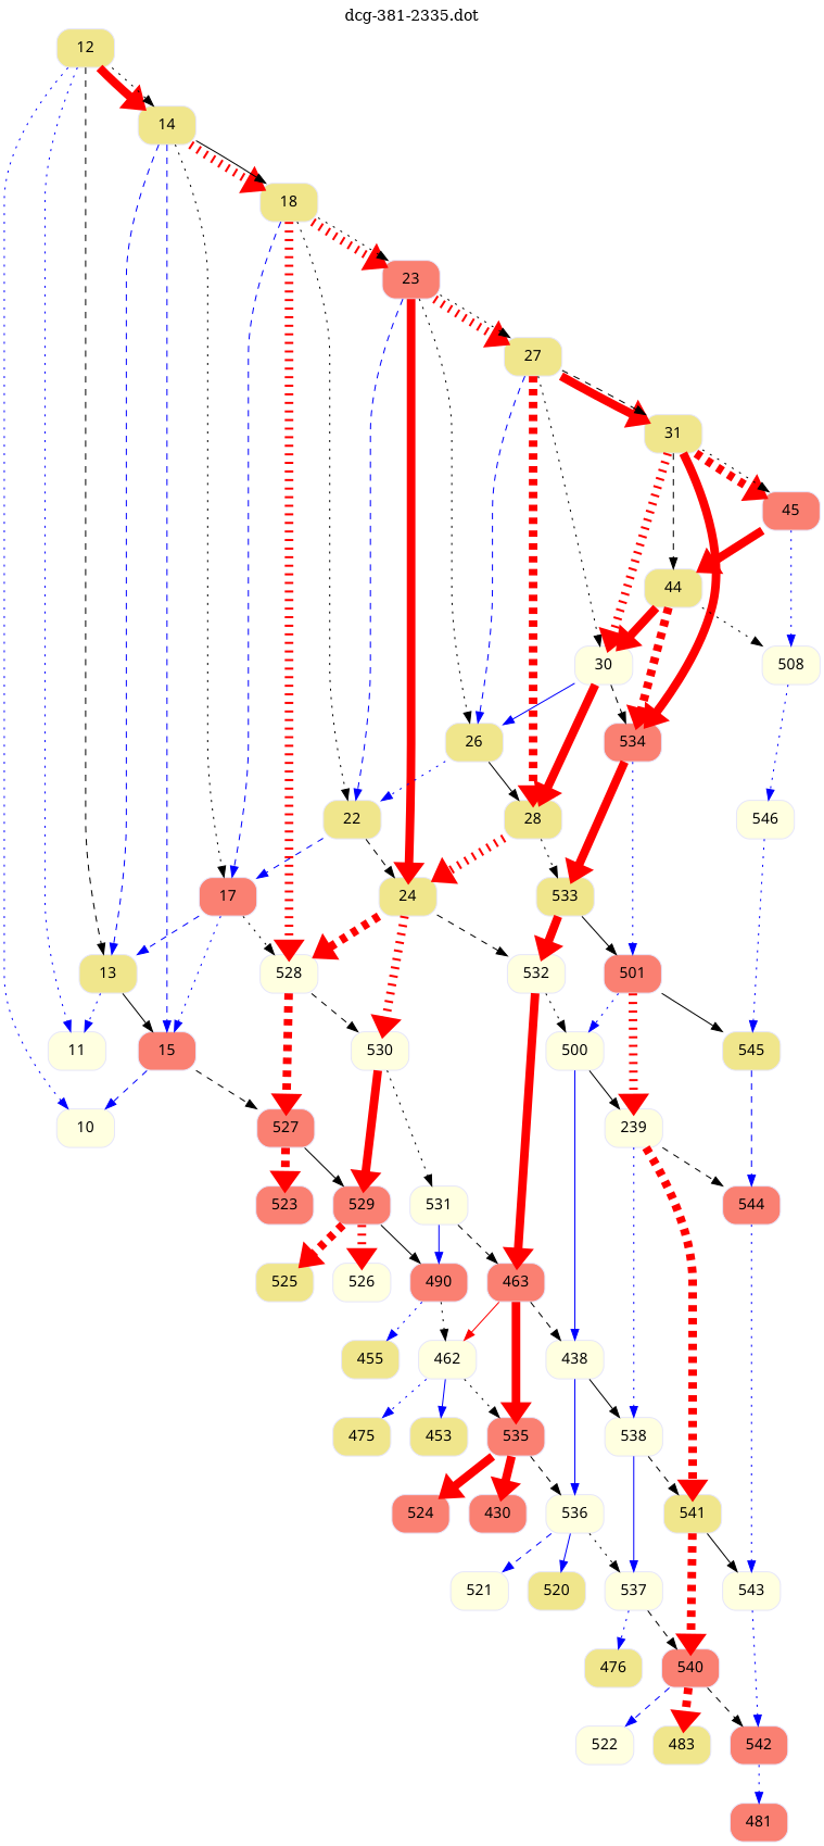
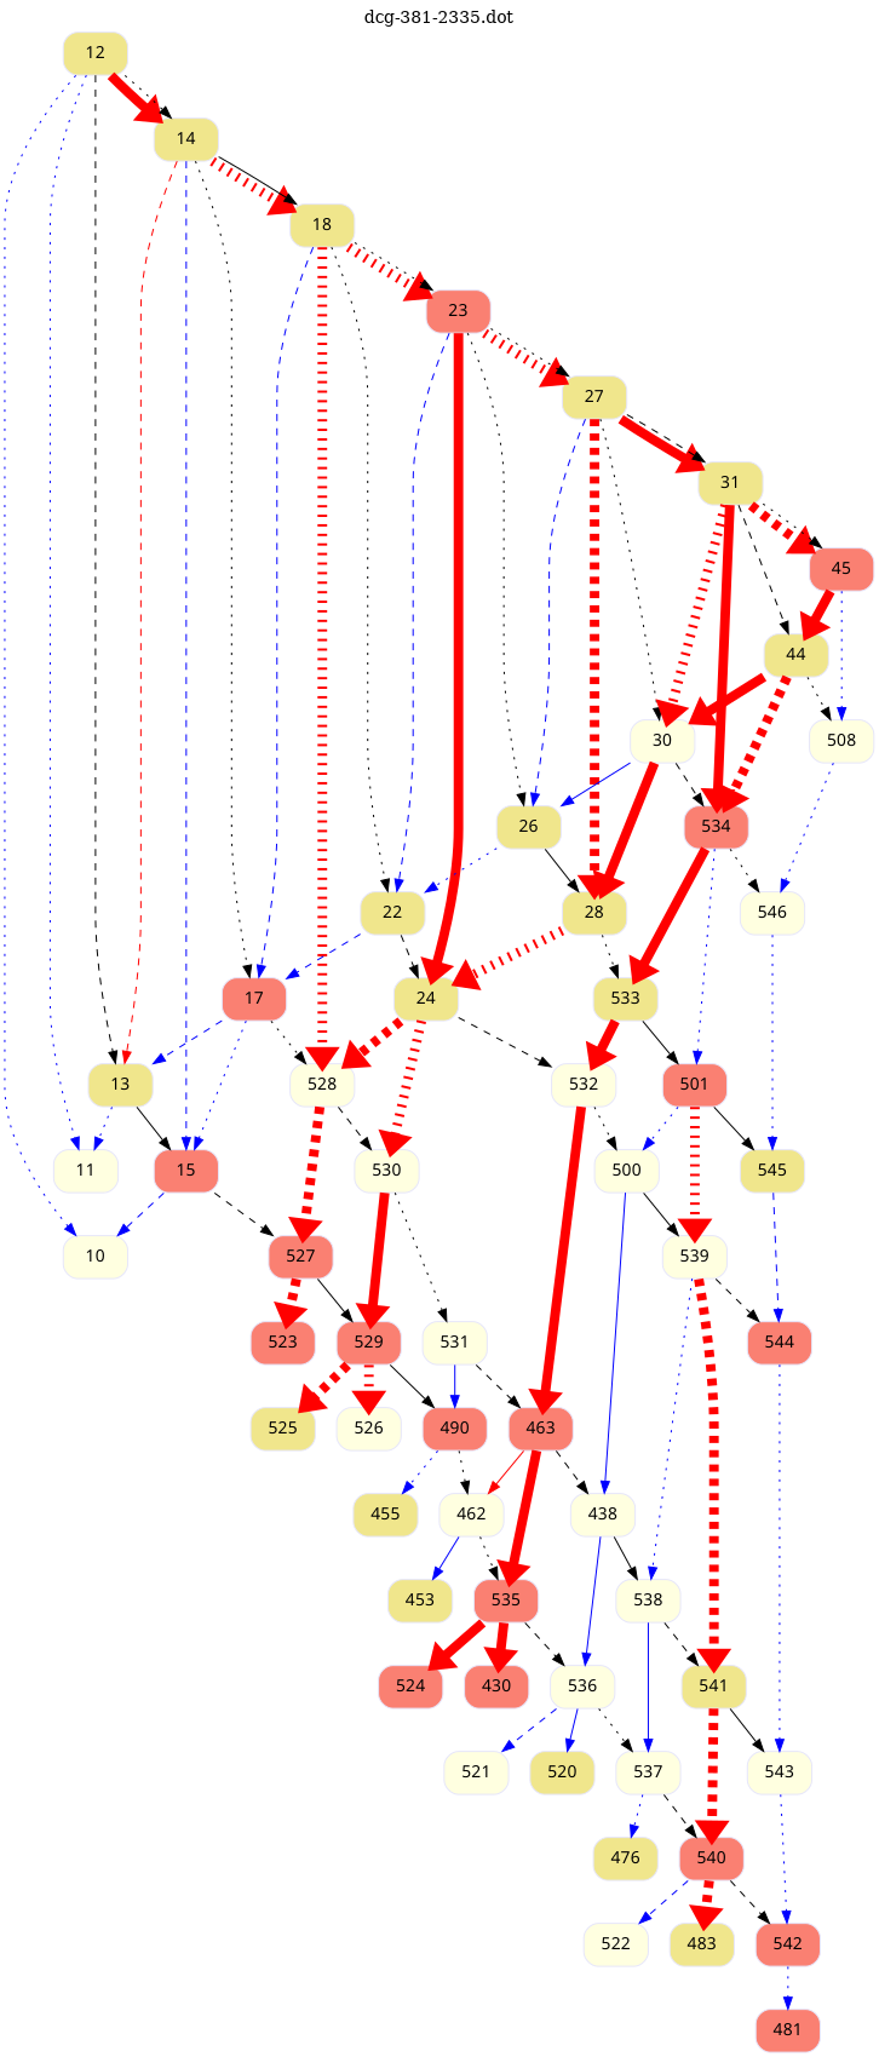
  digraph {
    label="dcg-381-2335.dot"
    labelloc=t
    node [color=lavender fillcolor=khaki fontname="sans-serif" shape=box style="rounded,filled"]
    edge [style=dotted]
    n1 [label=12]
    n2 [fillcolor=lightyellow label=11]
    n3 [fillcolor=lightyellow label=10]
    n4 [label=14]
    n5 [label=13]
    n6 [fillcolor=salmon label=15]
    n7 [label=18]
    n8 [fillcolor=salmon label=17]
    n9 [fillcolor=salmon label=527]
    n10 [fillcolor=lightyellow label=528]
    n11 [fillcolor=salmon label=23]
    n12 [label=22]
    n13 [fillcolor=salmon label=529]
    n14 [fillcolor=salmon label=523]
    n15 [fillcolor=lightyellow label=530]
    n16 [label=24]
    n17 [label=27]
    n18 [label=26]
    n19 [fillcolor=lightyellow label=531]
    n20 [fillcolor=lightyellow label=532]
    n21 [label=28]
    n22 [label=31]
    n23 [fillcolor=lightyellow label=30]
    n24 [fillcolor=lightyellow label=500]
    n25 [fillcolor=salmon label=463]
    n26 [label=533]
    n27 [fillcolor=salmon label=534]
    n28 [fillcolor=salmon label=45]
    n29 [label=44]
    n30 [fillcolor=salmon label=501]
    n31 [fillcolor=lightyellow label=546]
    n32 [fillcolor=lightyellow label=508]
    n33 [label=545]
-   n34 [fillcolor=lightyellow label=239]
+   n34 [fillcolor=lightyellow label=539]
    n35 [fillcolor=salmon label=544]
    n36 [fillcolor=lightyellow label=543]
    n37 [fillcolor=salmon label=542]
    n38 [fillcolor=salmon label=481]
    n39 [fillcolor=lightyellow label=438]
    n40 [fillcolor=lightyellow label=538]
    n41 [label=541]
    n42 [fillcolor=lightyellow label=536]
    n43 [fillcolor=lightyellow label=537]
    n44 [fillcolor=salmon label=540]
    n45 [label=476]
    n46 [label=483]
    n47 [fillcolor=lightyellow label=522]
    n48 [label=520]
    n49 [fillcolor=lightyellow label=521]
    n50 [fillcolor=salmon label=490]
    n51 [fillcolor=lightyellow label=462]
    n52 [fillcolor=salmon label=535]
    n53 [label=455]
    n54 [label=453]
-   n55 [label=475]
    n56 [fillcolor=salmon label=524]
    n57 [fillcolor=salmon label=430]
    n58 [fillcolor=lightyellow label=526]
    n59 [label=525]
    n1 -> n2 [color=blue penwidth=1]
    n1 -> n3 [color=blue penwidth=1]
    n1 -> n4 [color=red penwidth=8 style=solid]
    n1 -> n4
    n1 -> n5 [style=dashed]
-   n4 -> n5 [color=blue penwidth=1 style=dashed]
+   n4 -> n5 [color=red penwidth=1 style=dashed]
    n4 -> n6 [color=blue penwidth=1 style=dashed]
    n4 -> n7 [color=red penwidth=8]
    n4 -> n7 [style=solid]
    n4 -> n8
    n5 -> n2 [color=blue penwidth=1]
    n5 -> n6 [style=solid]
    n6 -> n3 [color=blue penwidth=1 style=dashed]
    n6 -> n9 [style=dashed]
    n7 -> n8 [color=blue penwidth=1 style=dashed]
    n7 -> n10 [color=red penwidth=8]
    n7 -> n11 [color=red penwidth=8]
    n7 -> n11
    n7 -> n12
    n8 -> n5 [color=blue penwidth=1 style=dashed]
    n8 -> n6 [color=blue penwidth=1]
    n8 -> n10
    n9 -> n13 [style=solid]
    n9 -> n14 [color=red penwidth=8 style=dashed]
    n10 -> n9 [color=red penwidth=8 style=dashed]
    n10 -> n15 [style=dashed]
    n11 -> n12 [color=blue penwidth=1 style=dashed]
    n11 -> n16 [color=red penwidth=8 style=solid]
    n11 -> n17 [color=red penwidth=8]
    n11 -> n17
    n11 -> n18
    n12 -> n8 [color=blue penwidth=1 style=dashed]
    n12 -> n16 [style=dashed]
    n13 -> n50 [style=solid]
    n13 -> n58 [color=red penwidth=8]
    n13 -> n59 [color=red penwidth=8 style=dashed]
    n15 -> n13 [color=red penwidth=8 style=solid]
    n15 -> n19
    n16 -> n10 [color=red penwidth=8 style=dashed]
    n16 -> n15 [color=red penwidth=8]
    n16 -> n20 [style=dashed]
    n17 -> n18 [color=blue penwidth=1 style=dashed]
    n17 -> n21 [color=red penwidth=8 style=dashed]
    n17 -> n22 [color=red penwidth=8 style=solid]
    n17 -> n22 [style=dashed]
    n17 -> n23
    n18 -> n12 [color=blue penwidth=1]
    n18 -> n21 [style=solid]
    n19 -> n25 [style=dashed]
    n19 -> n50 [color=blue penwidth=1 style=solid]
    n20 -> n24
    n20 -> n25 [color=red penwidth=8 style=solid]
    n21 -> n16 [color=red penwidth=8]
    n21 -> n26
    n22 -> n23 [color=red penwidth=8]
    n22 -> n27 [color=red penwidth=8 style=solid]
    n22 -> n28 [color=red penwidth=8 style=dashed]
    n22 -> n28
    n22 -> n29 [style=dashed]
    n23 -> n18 [color=blue penwidth=1 style=solid]
    n23 -> n21 [color=red penwidth=8 style=solid]
    n23 -> n27 [style=dashed]
    n24 -> n34 [style=solid]
    n24 -> n39 [color=blue penwidth=1 style=solid]
    n25 -> n39 [style=dashed]
    n25 -> n51 [color=red penwidth=1 style=solid]
    n25 -> n52 [color=red penwidth=8 style=solid]
    n26 -> n20 [color=red penwidth=8 style=solid]
    n26 -> n30 [style=solid]
    n27 -> n26 [color=red penwidth=8 style=solid]
    n27 -> n30 [color=blue penwidth=1]
+   n27 -> n31
    n28 -> n29 [color=red penwidth=8 style=solid]
    n28 -> n32 [color=blue penwidth=1]
    n29 -> n23 [color=red penwidth=8 style=solid]
    n29 -> n27 [color=red penwidth=8 style=dashed]
    n29 -> n32
    n30 -> n24 [color=blue penwidth=1]
    n30 -> n33 [style=solid]
    n30 -> n34 [color=red penwidth=8]
    n31 -> n33 [color=blue penwidth=1]
    n32 -> n31 [color=blue penwidth=1]
    n33 -> n35 [color=blue penwidth=1 style=dashed]
    n34 -> n35 [style=dashed]
    n34 -> n40 [color=blue penwidth=1]
    n34 -> n41 [color=red penwidth=8 style=dashed]
    n35 -> n36 [color=blue penwidth=1]
    n36 -> n37 [color=blue penwidth=1]
    n37 -> n38 [color=blue penwidth=1]
    n39 -> n40 [style=solid]
    n39 -> n42 [color=blue penwidth=1 style=solid]
    n40 -> n41 [style=dashed]
    n40 -> n43 [color=blue penwidth=1 style=solid]
    n41 -> n36 [style=solid]
    n41 -> n44 [color=red penwidth=8 style=dashed]
    n42 -> n43
    n42 -> n48 [color=blue penwidth=1 style=solid]
    n42 -> n49 [color=blue penwidth=1 style=dashed]
    n43 -> n44 [style=dashed]
    n43 -> n45 [color=blue penwidth=1]
    n44 -> n37 [style=dashed]
    n44 -> n46 [color=red penwidth=8 style=dashed]
    n44 -> n47 [color=blue penwidth=1 style=dashed]
    n50 -> n51
    n50 -> n53 [color=blue penwidth=1]
    n51 -> n52
    n51 -> n54 [color=blue penwidth=1 style=solid]
-   n51 -> n55 [color=blue penwidth=1]
    n52 -> n42 [style=dashed]
    n52 -> n56 [color=red penwidth=8 style=solid]
    n52 -> n57 [color=red penwidth=8 style=solid]
  }
